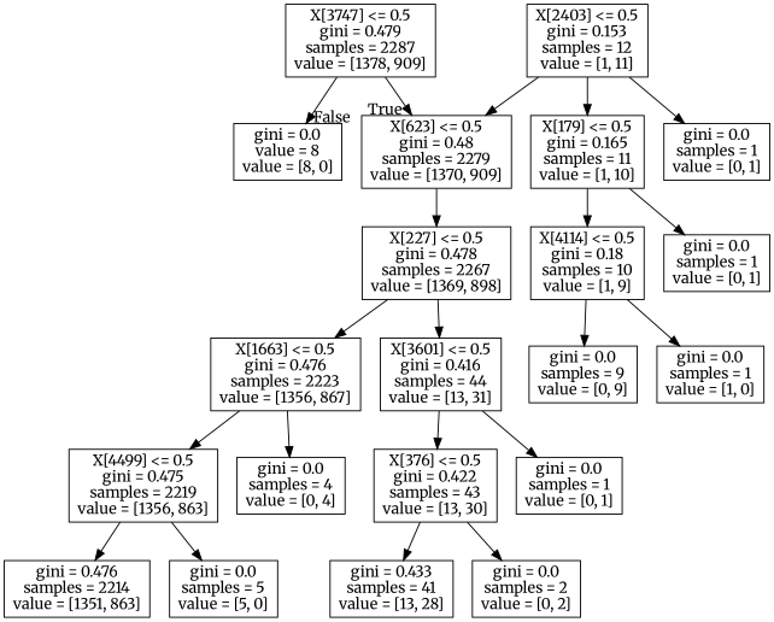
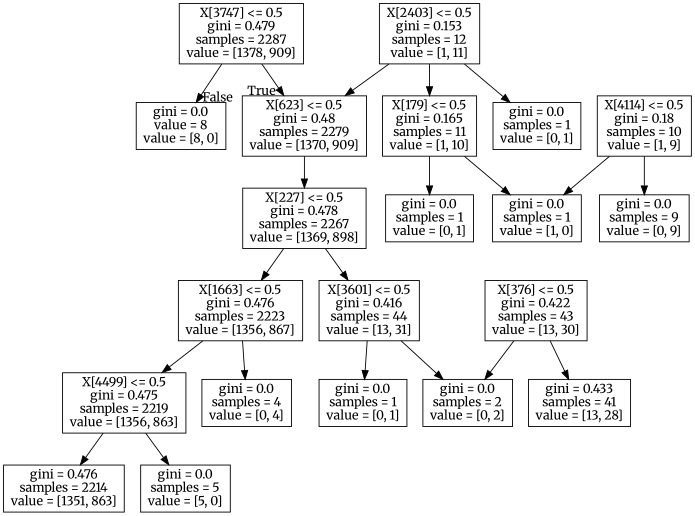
  digraph {
    fontname=Merriweather
    node [fontname=Merriweather shape=box]
    edge [fontname=Merriweather]
    n1 [label="X[3747] <= 0.5\ngini = 0.479\nsamples = 2287\nvalue = [1378, 909]"]
    n2 [label="X[623] <= 0.5\ngini = 0.48\nsamples = 2279\nvalue = [1370, 909]"]
    n3 [label="gini = 0.0\nvalue = 8\nvalue = [8, 0]"]
    n4 [label="X[227] <= 0.5\ngini = 0.478\nsamples = 2267\nvalue = [1369, 898]"]
    n5 [label="X[1663] <= 0.5\ngini = 0.476\nsamples = 2223\nvalue = [1356, 867]"]
    n6 [label="X[3601] <= 0.5\ngini = 0.416\nsamples = 44\nvalue = [13, 31]"]
    n7 [label="X[2403] <= 0.5\ngini = 0.153\nsamples = 12\nvalue = [1, 11]"]
    n8 [label="X[179] <= 0.5\ngini = 0.165\nsamples = 11\nvalue = [1, 10]"]
    n9 [label="gini = 0.0\nsamples = 1\nvalue = [0, 1]"]
    n10 [label="X[4499] <= 0.5\ngini = 0.475\nsamples = 2219\nvalue = [1356, 863]"]
    n11 [label="gini = 0.0\nsamples = 4\nvalue = [0, 4]"]
    n12 [label="X[376] <= 0.5\ngini = 0.422\nsamples = 43\nvalue = [13, 30]"]
    n13 [label="gini = 0.0\nsamples = 1\nvalue = [0, 1]"]
    n14 [label="gini = 0.476\nsamples = 2214\nvalue = [1351, 863]"]
    n15 [label="gini = 0.0\nsamples = 5\nvalue = [5, 0]"]
    n16 [label="gini = 0.433\nsamples = 41\nvalue = [13, 28]"]
    n17 [label="gini = 0.0\nsamples = 2\nvalue = [0, 2]"]
    n18 [label="X[4114] <= 0.5\ngini = 0.18\nsamples = 10\nvalue = [1, 9]"]
    n19 [label="gini = 0.0\nsamples = 1\nvalue = [0, 1]"]
    n20 [label="gini = 0.0\nsamples = 9\nvalue = [0, 9]"]
    n21 [label="gini = 0.0\nsamples = 1\nvalue = [1, 0]"]
    n1 -> n2 [headlabel=True labelangle=45 labeldistance=2.5]
    n1 -> n3 [headlabel=False labelangle=-45 labeldistance=2.5]
    n2 -> n4
    n4 -> n5
    n4 -> n6
    n5 -> n10
    n5 -> n11
-   n6 -> n12
+   n6 -> n17
    n6 -> n13
    n7 -> n2
    n7 -> n8
    n7 -> n9
-   n8 -> n18
+   n8 -> n21
    n8 -> n19
    n10 -> n14
    n10 -> n15
    n12 -> n16
    n12 -> n17
    n18 -> n20
    n18 -> n21
  }
